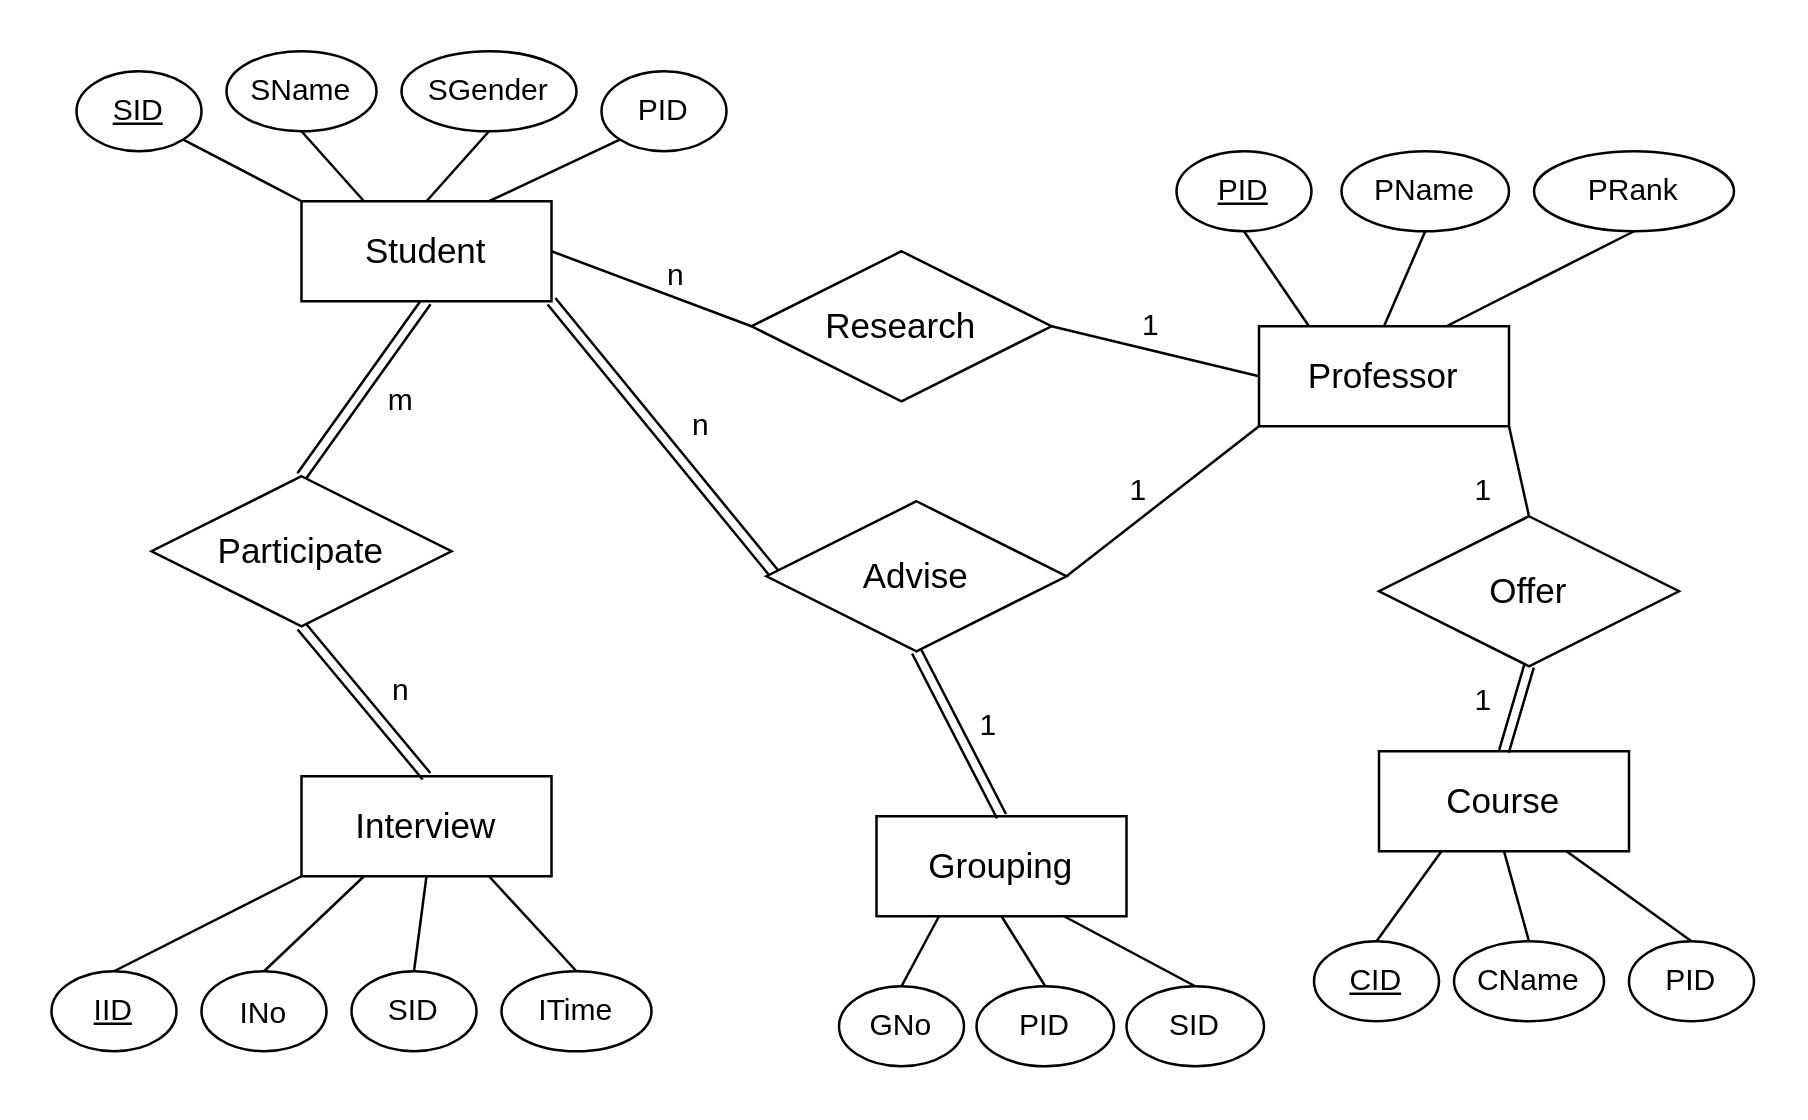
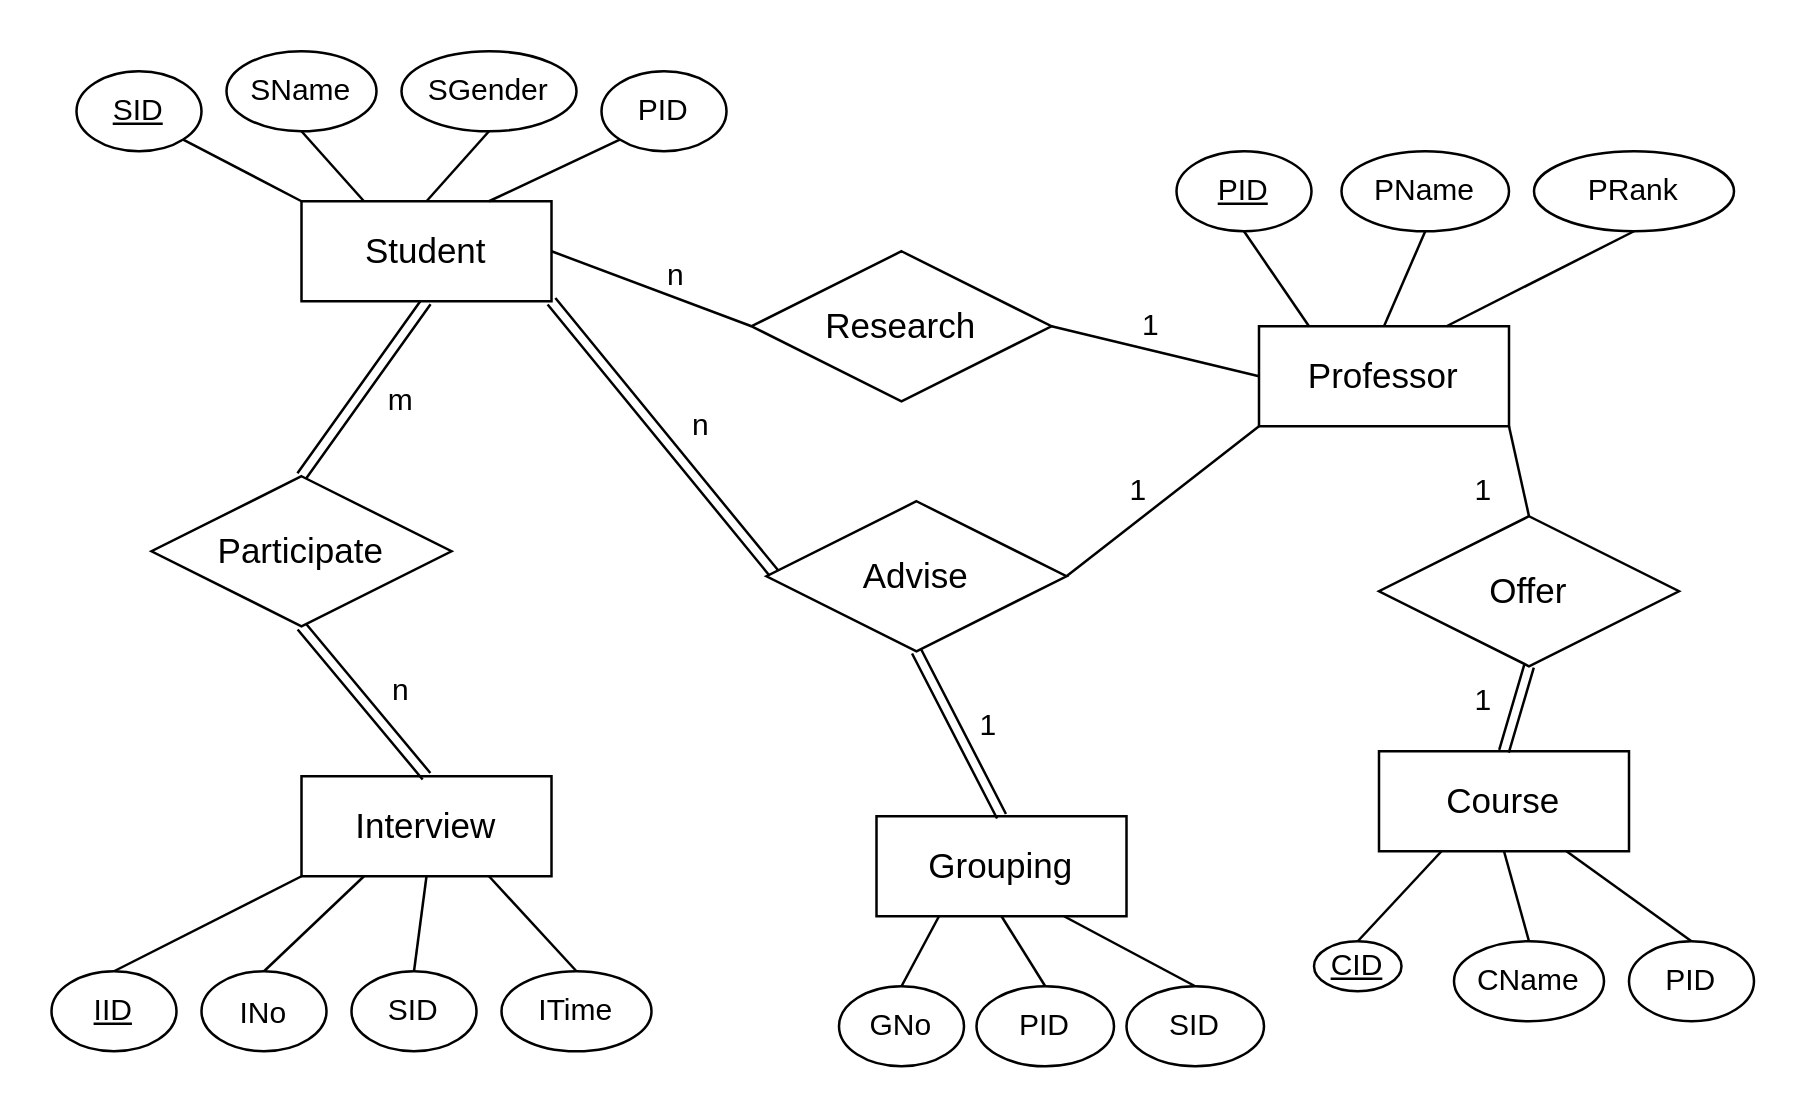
  <mxCell id="0" />
  <mxCell id="1" parent="0" />
  <mxCell id="2" style="edgeStyle=none;rounded=0;orthogonalLoop=1;jettySize=auto;html=1;exitX=1;exitY=0.5;exitDx=0;exitDy=0;entryX=0;entryY=0.5;entryDx=0;entryDy=0;fontSize=12;endArrow=none;endFill=0;" parent="1" source="5" target="31" edge="1"><mxGeometry relative="1" as="geometry" /></mxCell>
  <mxCell id="3" style="edgeStyle=none;rounded=0;orthogonalLoop=1;jettySize=auto;html=1;exitX=1;exitY=1;exitDx=0;exitDy=0;fontSize=12;endArrow=none;endFill=0;shape=link;" parent="1" source="5" edge="1"><mxGeometry relative="1" as="geometry"><mxPoint x="310" y="230" as="targetPoint" /></mxGeometry></mxCell>
  <mxCell id="4" style="edgeStyle=none;shape=link;rounded=0;orthogonalLoop=1;jettySize=auto;html=1;exitX=0.5;exitY=1;exitDx=0;exitDy=0;entryX=0.5;entryY=0;entryDx=0;entryDy=0;fontSize=12;endArrow=none;endFill=0;" parent="1" source="5" target="38" edge="1"><mxGeometry relative="1" as="geometry" /></mxCell>
  <mxCell id="5" value="&lt;font style=&quot;font-size: 14px;&quot;&gt;Student&lt;/font&gt;" style="whiteSpace=wrap;html=1;align=center;" parent="1" vertex="1"><mxGeometry x="120" y="80" width="100" height="40" as="geometry" /></mxCell>
  <mxCell id="6" style="rounded=0;orthogonalLoop=1;jettySize=auto;html=1;exitX=0.5;exitY=1;exitDx=0;exitDy=0;endArrow=none;endFill=0;entryX=0.25;entryY=0;entryDx=0;entryDy=0;" parent="1" source="7" target="5" edge="1"><mxGeometry relative="1" as="geometry"><mxPoint x="120" y="80" as="targetPoint" /></mxGeometry></mxCell>
  <mxCell id="7" value="SName" style="ellipse;whiteSpace=wrap;html=1;align=center;" parent="1" vertex="1"><mxGeometry x="90" y="20" width="60" height="32" as="geometry" /></mxCell>
  <mxCell id="8" style="edgeStyle=none;rounded=0;orthogonalLoop=1;jettySize=auto;html=1;exitX=0;exitY=0;exitDx=0;exitDy=0;endArrow=none;endFill=0;" parent="1" source="5" target="5" edge="1"><mxGeometry relative="1" as="geometry" /></mxCell>
  <mxCell id="9" style="edgeStyle=none;rounded=0;orthogonalLoop=1;jettySize=auto;html=1;exitX=1;exitY=1;exitDx=0;exitDy=0;entryX=0;entryY=0;entryDx=0;entryDy=0;endArrow=none;endFill=0;" parent="1" source="10" target="5" edge="1"><mxGeometry relative="1" as="geometry" /></mxCell>
  <mxCell id="10" value="SID" style="ellipse;whiteSpace=wrap;html=1;align=center;fontStyle=4;" parent="1" vertex="1"><mxGeometry x="30" y="28" width="50" height="32" as="geometry" /></mxCell>
  <mxCell id="11" style="edgeStyle=none;rounded=0;orthogonalLoop=1;jettySize=auto;html=1;entryX=0.5;entryY=0;entryDx=0;entryDy=0;endArrow=none;endFill=0;exitX=0.5;exitY=1;exitDx=0;exitDy=0;" parent="1" source="12" target="5" edge="1"><mxGeometry relative="1" as="geometry"><mxPoint x="205" y="40" as="sourcePoint" /></mxGeometry></mxCell>
  <mxCell id="12" value="SGender" style="ellipse;whiteSpace=wrap;html=1;align=center;" parent="1" vertex="1"><mxGeometry x="160" y="20" width="70" height="32" as="geometry" /></mxCell>
  <mxCell id="13" style="edgeStyle=none;rounded=0;orthogonalLoop=1;jettySize=auto;html=1;exitX=0.5;exitY=1;exitDx=0;exitDy=0;entryX=0.5;entryY=0;entryDx=0;entryDy=0;fontSize=12;endArrow=none;endFill=0;" parent="1" source="15" target="16" edge="1"><mxGeometry relative="1" as="geometry" /></mxCell>
  <mxCell id="14" style="edgeStyle=none;rounded=0;orthogonalLoop=1;jettySize=auto;html=1;exitX=0.75;exitY=1;exitDx=0;exitDy=0;entryX=0.5;entryY=0;entryDx=0;entryDy=0;fontSize=12;endArrow=none;endFill=0;" parent="1" source="15" target="39" edge="1"><mxGeometry relative="1" as="geometry" /></mxCell>
  <mxCell id="15" value="Grouping" style="whiteSpace=wrap;html=1;align=center;fontSize=14;" parent="1" vertex="1"><mxGeometry x="350" y="326" width="100" height="40" as="geometry" /></mxCell>
  <mxCell id="16" value="PID" style="ellipse;whiteSpace=wrap;html=1;align=center;fontSize=12;" parent="1" vertex="1"><mxGeometry x="390" y="394" width="55" height="32" as="geometry" /></mxCell>
  <mxCell id="17" style="edgeStyle=none;rounded=0;orthogonalLoop=1;jettySize=auto;html=1;exitX=0;exitY=1;exitDx=0;exitDy=0;entryX=1;entryY=0.5;entryDx=0;entryDy=0;fontSize=12;endArrow=none;endFill=0;" parent="1" source="19" target="33" edge="1"><mxGeometry relative="1" as="geometry" /></mxCell>
  <mxCell id="18" style="edgeStyle=none;rounded=0;orthogonalLoop=1;jettySize=auto;html=1;exitX=1;exitY=1;exitDx=0;exitDy=0;entryX=0.5;entryY=0;entryDx=0;entryDy=0;fontSize=12;endArrow=none;endFill=0;" parent="1" source="19" target="48" edge="1"><mxGeometry relative="1" as="geometry" /></mxCell>
  <mxCell id="19" value="&lt;font style=&quot;font-size: 14px;&quot;&gt;Professor&lt;/font&gt;" style="whiteSpace=wrap;html=1;align=center;fontSize=12;" parent="1" vertex="1"><mxGeometry x="503" y="130" width="100" height="40" as="geometry" /></mxCell>
  <mxCell id="20" style="edgeStyle=none;rounded=0;orthogonalLoop=1;jettySize=auto;html=1;exitX=0.5;exitY=1;exitDx=0;exitDy=0;fontSize=12;endArrow=none;endFill=0;" parent="1" source="21" edge="1"><mxGeometry relative="1" as="geometry"><mxPoint x="523" y="130" as="targetPoint" /></mxGeometry></mxCell>
  <mxCell id="21" value="PID" style="ellipse;whiteSpace=wrap;html=1;align=center;fontStyle=4;fontSize=12;" parent="1" vertex="1"><mxGeometry x="470" y="60" width="54" height="32" as="geometry" /></mxCell>
  <mxCell id="22" style="edgeStyle=none;rounded=0;orthogonalLoop=1;jettySize=auto;html=1;exitX=0.5;exitY=1;exitDx=0;exitDy=0;entryX=0.5;entryY=0;entryDx=0;entryDy=0;fontSize=12;endArrow=none;endFill=0;" parent="1" source="23" target="19" edge="1"><mxGeometry relative="1" as="geometry" /></mxCell>
  <mxCell id="23" value="PName" style="ellipse;whiteSpace=wrap;html=1;align=center;fontSize=12;" parent="1" vertex="1"><mxGeometry x="536" y="60" width="67" height="32" as="geometry" /></mxCell>
  <mxCell id="24" style="edgeStyle=none;rounded=0;orthogonalLoop=1;jettySize=auto;html=1;exitX=0.5;exitY=1;exitDx=0;exitDy=0;entryX=0.75;entryY=0;entryDx=0;entryDy=0;fontSize=12;endArrow=none;endFill=0;" parent="1" source="25" target="19" edge="1"><mxGeometry relative="1" as="geometry" /></mxCell>
  <mxCell id="25" value="PRank" style="ellipse;whiteSpace=wrap;html=1;align=center;fontSize=12;" parent="1" vertex="1"><mxGeometry x="613" y="60" width="80" height="32" as="geometry" /></mxCell>
  <mxCell id="26" style="edgeStyle=none;rounded=0;orthogonalLoop=1;jettySize=auto;html=1;exitX=0;exitY=1;exitDx=0;exitDy=0;entryX=0.5;entryY=0;entryDx=0;entryDy=0;fontSize=14;endArrow=none;endFill=0;" parent="1" source="29" target="34" edge="1"><mxGeometry relative="1" as="geometry" /></mxCell>
  <mxCell id="27" style="edgeStyle=none;rounded=0;orthogonalLoop=1;jettySize=auto;html=1;exitX=0.5;exitY=1;exitDx=0;exitDy=0;entryX=0.5;entryY=0;entryDx=0;entryDy=0;fontSize=14;endArrow=none;endFill=0;" parent="1" source="29" target="35" edge="1"><mxGeometry relative="1" as="geometry" /></mxCell>
  <mxCell id="28" style="edgeStyle=none;rounded=0;orthogonalLoop=1;jettySize=auto;html=1;exitX=0.75;exitY=1;exitDx=0;exitDy=0;entryX=0.5;entryY=0;entryDx=0;entryDy=0;fontSize=14;endArrow=none;endFill=0;" parent="1" source="29" target="36" edge="1"><mxGeometry relative="1" as="geometry" /></mxCell>
  <mxCell id="29" value="&lt;font style=&quot;font-size: 14px;&quot;&gt;Interview&lt;/font&gt;" style="whiteSpace=wrap;html=1;align=center;fontSize=12;" parent="1" vertex="1"><mxGeometry x="120" y="310" width="100" height="40" as="geometry" /></mxCell>
  <mxCell id="30" style="edgeStyle=none;rounded=0;orthogonalLoop=1;jettySize=auto;html=1;exitX=1;exitY=0.5;exitDx=0;exitDy=0;entryX=0;entryY=0.5;entryDx=0;entryDy=0;fontSize=12;endArrow=none;endFill=0;" parent="1" source="31" target="19" edge="1"><mxGeometry relative="1" as="geometry" /></mxCell>
  <mxCell id="31" value="&lt;font style=&quot;font-size: 14px;&quot;&gt;Research&lt;/font&gt;" style="shape=rhombus;perimeter=rhombusPerimeter;whiteSpace=wrap;html=1;align=center;fontSize=12;" parent="1" vertex="1"><mxGeometry x="300" y="100" width="120" height="60" as="geometry" /></mxCell>
  <mxCell id="32" style="edgeStyle=none;rounded=0;orthogonalLoop=1;jettySize=auto;html=1;exitX=0.5;exitY=1;exitDx=0;exitDy=0;entryX=0.5;entryY=0;entryDx=0;entryDy=0;fontSize=12;endArrow=none;endFill=0;shape=link;" parent="1" source="33" target="15" edge="1"><mxGeometry relative="1" as="geometry" /></mxCell>
  <mxCell id="33" value="&lt;font style=&quot;font-size: 14px;&quot;&gt;Advise&lt;/font&gt;" style="shape=rhombus;perimeter=rhombusPerimeter;whiteSpace=wrap;html=1;align=center;fontSize=12;" parent="1" vertex="1"><mxGeometry x="306" y="200" width="120" height="60" as="geometry" /></mxCell>
  <mxCell id="34" value="IID" style="ellipse;whiteSpace=wrap;html=1;align=center;fontStyle=4;fontSize=12;" parent="1" vertex="1"><mxGeometry x="20" y="388" width="50" height="32" as="geometry" /></mxCell>
  <mxCell id="35" value="SID" style="ellipse;whiteSpace=wrap;html=1;align=center;fontSize=12;" parent="1" vertex="1"><mxGeometry x="140" y="388" width="50" height="32" as="geometry" /></mxCell>
  <mxCell id="36" value="ITime" style="ellipse;whiteSpace=wrap;html=1;align=center;fontSize=12;" parent="1" vertex="1"><mxGeometry x="200" y="388" width="60" height="32" as="geometry" /></mxCell>
  <mxCell id="37" style="edgeStyle=none;rounded=0;orthogonalLoop=1;jettySize=auto;html=1;exitX=0.5;exitY=1;exitDx=0;exitDy=0;entryX=0.5;entryY=0;entryDx=0;entryDy=0;fontSize=12;endArrow=none;endFill=0;shape=link;" parent="1" source="38" target="29" edge="1"><mxGeometry relative="1" as="geometry" /></mxCell>
  <mxCell id="38" value="&lt;font style=&quot;font-size: 14px;&quot;&gt;Participate&lt;/font&gt;" style="shape=rhombus;perimeter=rhombusPerimeter;whiteSpace=wrap;html=1;align=center;fontSize=12;" parent="1" vertex="1"><mxGeometry x="60" y="190" width="120" height="60" as="geometry" /></mxCell>
  <mxCell id="39" value="SID" style="ellipse;whiteSpace=wrap;html=1;align=center;fontSize=12;" parent="1" vertex="1"><mxGeometry x="450" y="394" width="55" height="32" as="geometry" /></mxCell>
  <mxCell id="40" style="edgeStyle=none;rounded=0;orthogonalLoop=1;jettySize=auto;html=1;exitX=0.25;exitY=1;exitDx=0;exitDy=0;entryX=0.5;entryY=0;entryDx=0;entryDy=0;fontSize=12;endArrow=none;endFill=0;" parent="1" source="43" target="44" edge="1"><mxGeometry relative="1" as="geometry" /></mxCell>
  <mxCell id="41" style="edgeStyle=none;rounded=0;orthogonalLoop=1;jettySize=auto;html=1;exitX=0.5;exitY=1;exitDx=0;exitDy=0;entryX=0.5;entryY=0;entryDx=0;entryDy=0;fontSize=12;endArrow=none;endFill=0;" parent="1" source="43" target="45" edge="1"><mxGeometry relative="1" as="geometry" /></mxCell>
  <mxCell id="42" style="edgeStyle=none;rounded=0;orthogonalLoop=1;jettySize=auto;html=1;exitX=0.75;exitY=1;exitDx=0;exitDy=0;entryX=0.5;entryY=0;entryDx=0;entryDy=0;fontSize=12;endArrow=none;endFill=0;" parent="1" source="43" target="46" edge="1"><mxGeometry relative="1" as="geometry" /></mxCell>
  <mxCell id="43" value="&lt;font style=&quot;font-size: 14px;&quot;&gt;Course&lt;/font&gt;" style="whiteSpace=wrap;html=1;align=center;fontSize=12;" parent="1" vertex="1"><mxGeometry x="551" y="300" width="100" height="40" as="geometry" /></mxCell>
- <mxCell id="44" value="CID" style="ellipse;whiteSpace=wrap;html=1;align=center;fontStyle=4;fontSize=12;" parent="1" vertex="1"><mxGeometry x="525" y="376" width="50" height="32" as="geometry" /></mxCell>
+ <mxCell id="44" value="CID" style="ellipse;whiteSpace=wrap;html=1;align=center;fontStyle=4;fontSize=12;" parent="1" vertex="1"><mxGeometry x="525" y="376" width="35" height="20" as="geometry" /></mxCell>
  <mxCell id="45" value="CName" style="ellipse;whiteSpace=wrap;html=1;align=center;fontSize=12;" parent="1" vertex="1"><mxGeometry x="581" y="376" width="60" height="32" as="geometry" /></mxCell>
  <mxCell id="46" value="PID" style="ellipse;whiteSpace=wrap;html=1;align=center;fontSize=12;" parent="1" vertex="1"><mxGeometry x="651" y="376" width="50" height="32" as="geometry" /></mxCell>
  <mxCell id="47" style="edgeStyle=none;rounded=0;orthogonalLoop=1;jettySize=auto;html=1;exitX=0.5;exitY=1;exitDx=0;exitDy=0;entryX=0.5;entryY=0;entryDx=0;entryDy=0;fontSize=12;endArrow=none;endFill=0;shape=link;" parent="1" source="48" target="43" edge="1"><mxGeometry relative="1" as="geometry" /></mxCell>
  <mxCell id="48" value="&lt;font style=&quot;font-size: 14px;&quot;&gt;Offer&lt;/font&gt;" style="shape=rhombus;perimeter=rhombusPerimeter;whiteSpace=wrap;html=1;align=center;fontSize=12;" parent="1" vertex="1"><mxGeometry x="551" y="206" width="120" height="60" as="geometry" /></mxCell>
  <mxCell id="49" style="edgeStyle=none;rounded=0;orthogonalLoop=1;jettySize=auto;html=1;exitX=0.5;exitY=0;exitDx=0;exitDy=0;entryX=0.25;entryY=1;entryDx=0;entryDy=0;fontSize=12;endArrow=none;endFill=0;" parent="1" source="50" target="29" edge="1"><mxGeometry relative="1" as="geometry" /></mxCell>
  <mxCell id="50" value="&lt;font style=&quot;font-size: 12px;&quot;&gt;INo&lt;/font&gt;" style="ellipse;whiteSpace=wrap;html=1;align=center;fontSize=14;" parent="1" vertex="1"><mxGeometry x="80" y="388" width="50" height="32" as="geometry" /></mxCell>
  <mxCell id="51" style="rounded=0;orthogonalLoop=1;jettySize=auto;html=1;exitX=0;exitY=1;exitDx=0;exitDy=0;endArrow=none;endFill=0;entryX=0.75;entryY=0;entryDx=0;entryDy=0;" edge="1" parent="1" source="52" target="5"><mxGeometry relative="1" as="geometry"><mxPoint x="200" y="80" as="targetPoint" /></mxGeometry></mxCell>
  <mxCell id="52" value="PID" style="ellipse;whiteSpace=wrap;html=1;align=center;" vertex="1" parent="1"><mxGeometry x="240" y="28" width="50" height="32" as="geometry" /></mxCell>
  <mxCell id="53" style="edgeStyle=none;rounded=0;orthogonalLoop=1;jettySize=auto;html=1;exitX=0.5;exitY=0;exitDx=0;exitDy=0;entryX=0.25;entryY=1;entryDx=0;entryDy=0;endArrow=none;endFill=0;" edge="1" parent="1" source="54" target="15"><mxGeometry relative="1" as="geometry" /></mxCell>
  <mxCell id="54" value="GNo" style="ellipse;whiteSpace=wrap;html=1;align=center;" vertex="1" parent="1"><mxGeometry x="335" y="394" width="50" height="32" as="geometry" /></mxCell>
  <mxCell id="55" value="1" style="text;html=1;strokeColor=none;fillColor=none;align=center;verticalAlign=middle;whiteSpace=wrap;rounded=0;" vertex="1" parent="1"><mxGeometry x="583" y="270" width="20" height="20" as="geometry" /></mxCell>
  <mxCell id="56" value="1" style="text;html=1;strokeColor=none;fillColor=none;align=center;verticalAlign=middle;whiteSpace=wrap;rounded=0;" vertex="1" parent="1"><mxGeometry x="450" y="120" width="20" height="20" as="geometry" /></mxCell>
  <mxCell id="57" value="1" style="text;html=1;strokeColor=none;fillColor=none;align=center;verticalAlign=middle;whiteSpace=wrap;rounded=0;" vertex="1" parent="1"><mxGeometry x="583" y="186" width="20" height="20" as="geometry" /></mxCell>
  <mxCell id="58" value="m" style="text;html=1;strokeColor=none;fillColor=none;align=center;verticalAlign=middle;whiteSpace=wrap;rounded=0;" vertex="1" parent="1"><mxGeometry x="150" y="150" width="20" height="20" as="geometry" /></mxCell>
  <mxCell id="59" value="n" style="text;html=1;strokeColor=none;fillColor=none;align=center;verticalAlign=middle;whiteSpace=wrap;rounded=0;" vertex="1" parent="1"><mxGeometry x="150" y="266" width="20" height="20" as="geometry" /></mxCell>
  <mxCell id="60" value="n" style="text;html=1;strokeColor=none;fillColor=none;align=center;verticalAlign=middle;whiteSpace=wrap;rounded=0;" vertex="1" parent="1"><mxGeometry x="260" y="100" width="20" height="20" as="geometry" /></mxCell>
  <mxCell id="61" value="n" style="text;html=1;strokeColor=none;fillColor=none;align=center;verticalAlign=middle;whiteSpace=wrap;rounded=0;" vertex="1" parent="1"><mxGeometry x="270" y="160" width="20" height="20" as="geometry" /></mxCell>
  <mxCell id="62" value="1" style="text;html=1;strokeColor=none;fillColor=none;align=center;verticalAlign=middle;whiteSpace=wrap;rounded=0;" vertex="1" parent="1"><mxGeometry x="385" y="280" width="20" height="20" as="geometry" /></mxCell>
  <mxCell id="63" value="1" style="text;html=1;strokeColor=none;fillColor=none;align=center;verticalAlign=middle;whiteSpace=wrap;rounded=0;" vertex="1" parent="1"><mxGeometry x="445" y="186" width="20" height="20" as="geometry" /></mxCell>
